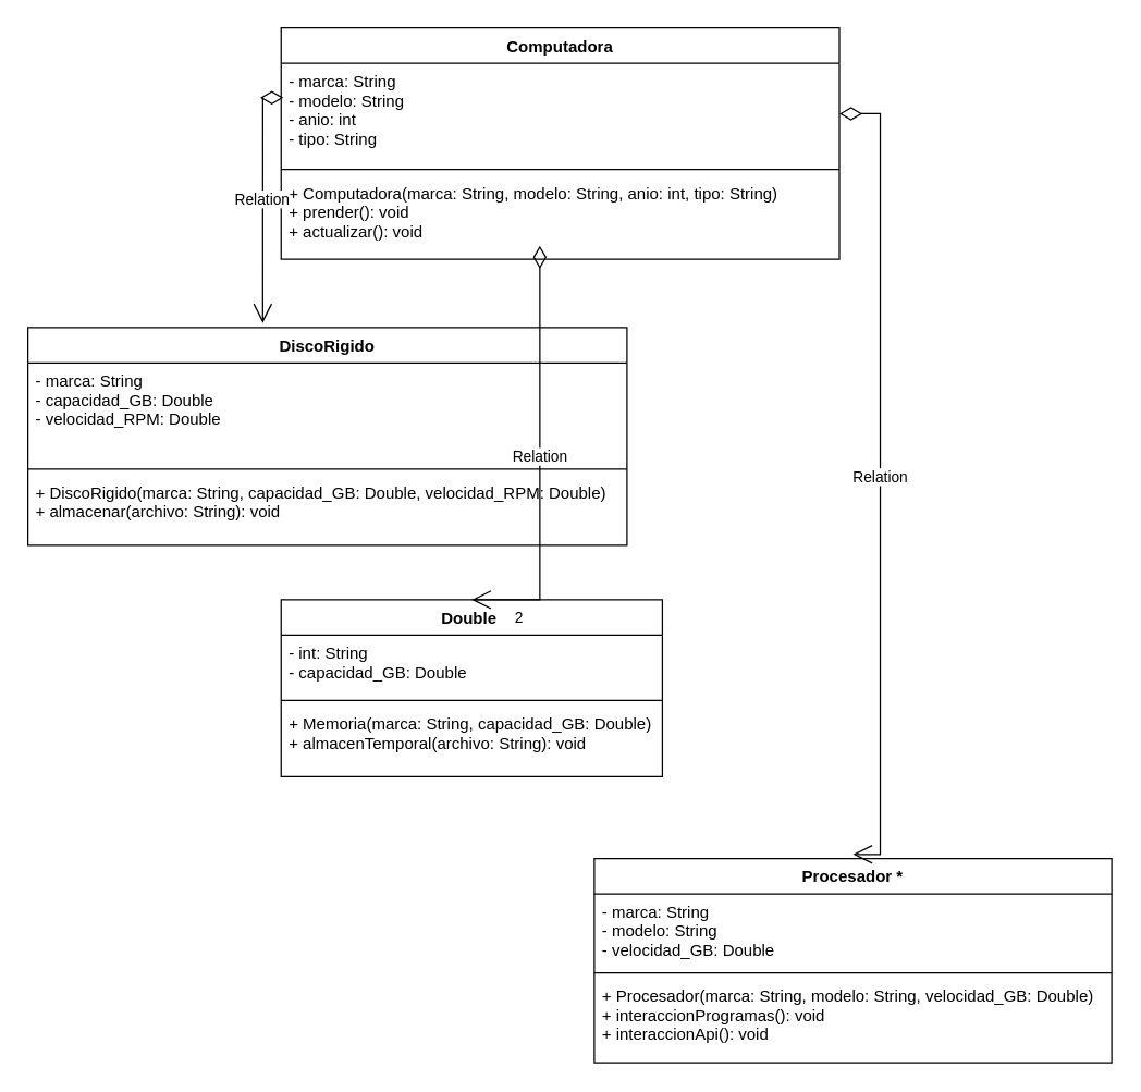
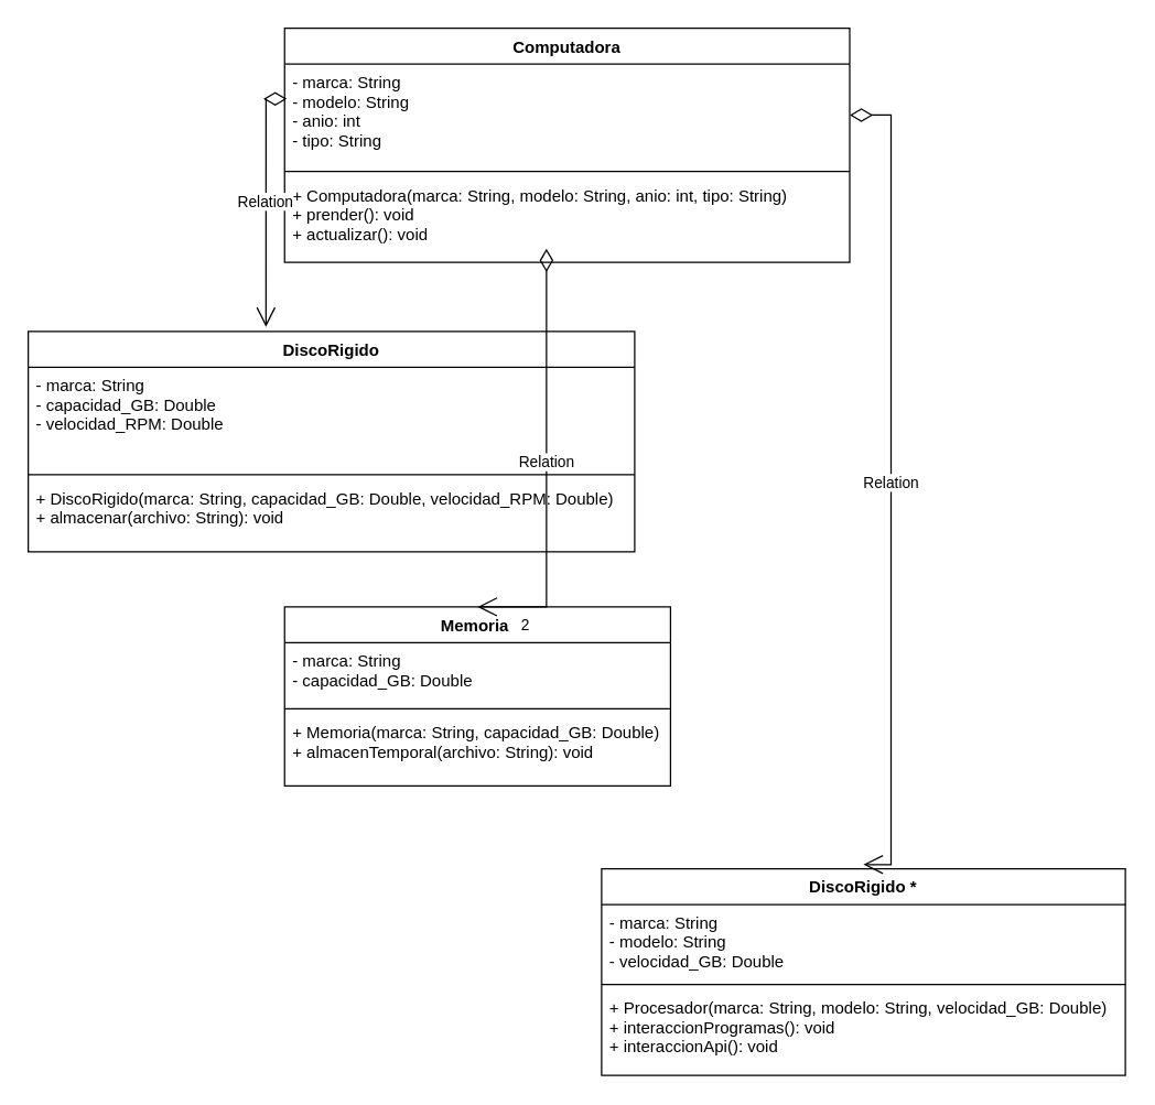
  <mxCell id="0" />
  <mxCell id="1" parent="0" />
  <mxCell id="2" value="Computadora" style="swimlane;fontStyle=1;align=center;verticalAlign=top;childLayout=stackLayout;horizontal=1;startSize=26;horizontalStack=0;resizeParent=1;resizeParentMax=0;resizeLast=0;collapsible=1;marginBottom=0;" parent="1" vertex="1"><mxGeometry x="206" y="20" width="410" height="170" as="geometry" /></mxCell>
  <mxCell id="3" value="- marca: String&#10;- modelo: String&#10;- anio: int&#10;- tipo: String" style="text;strokeColor=none;fillColor=none;align=left;verticalAlign=top;spacingLeft=4;spacingRight=4;overflow=hidden;rotatable=0;points=[[0,0.5],[1,0.5]];portConstraint=eastwest;" parent="2" vertex="1"><mxGeometry y="26" width="410" height="74" as="geometry" /></mxCell>
  <mxCell id="4" value="" style="line;strokeWidth=1;fillColor=none;align=left;verticalAlign=middle;spacingTop=-1;spacingLeft=3;spacingRight=3;rotatable=0;labelPosition=right;points=[];portConstraint=eastwest;" parent="2" vertex="1"><mxGeometry y="100" width="410" height="8" as="geometry" /></mxCell>
  <mxCell id="5" value="+ Computadora(marca: String, modelo: String, anio: int, tipo: String)&#10;+ prender(): void&#10;+ actualizar(): void" style="text;strokeColor=none;fillColor=none;align=left;verticalAlign=top;spacingLeft=4;spacingRight=4;overflow=hidden;rotatable=0;points=[[0,0.5],[1,0.5]];portConstraint=eastwest;" parent="2" vertex="1"><mxGeometry y="108" width="410" height="62" as="geometry" /></mxCell>
  <mxCell id="6" value="DiscoRigido" style="swimlane;fontStyle=1;align=center;verticalAlign=top;childLayout=stackLayout;horizontal=1;startSize=26;horizontalStack=0;resizeParent=1;resizeParentMax=0;resizeLast=0;collapsible=1;marginBottom=0;" parent="1" vertex="1"><mxGeometry x="20" y="240" width="440" height="160" as="geometry" /></mxCell>
  <mxCell id="7" value="- marca: String&#10;- capacidad_GB: Double&#10;- velocidad_RPM: Double&#10;" style="text;strokeColor=none;fillColor=none;align=left;verticalAlign=top;spacingLeft=4;spacingRight=4;overflow=hidden;rotatable=0;points=[[0,0.5],[1,0.5]];portConstraint=eastwest;" parent="6" vertex="1"><mxGeometry y="26" width="440" height="74" as="geometry" /></mxCell>
  <mxCell id="8" value="" style="line;strokeWidth=1;fillColor=none;align=left;verticalAlign=middle;spacingTop=-1;spacingLeft=3;spacingRight=3;rotatable=0;labelPosition=right;points=[];portConstraint=eastwest;" parent="6" vertex="1"><mxGeometry y="100" width="440" height="8" as="geometry" /></mxCell>
  <mxCell id="9" value="+ DiscoRigido(marca: String, capacidad_GB: Double, velocidad_RPM: Double)&#10;+ almacenar(archivo: String): void&#10;" style="text;strokeColor=none;fillColor=none;align=left;verticalAlign=top;spacingLeft=4;spacingRight=4;overflow=hidden;rotatable=0;points=[[0,0.5],[1,0.5]];portConstraint=eastwest;" parent="6" vertex="1"><mxGeometry y="108" width="440" height="52" as="geometry" /></mxCell>
- <mxCell id="10" value="Double " style="swimlane;fontStyle=1;align=center;verticalAlign=top;childLayout=stackLayout;horizontal=1;startSize=26;horizontalStack=0;resizeParent=1;resizeParentMax=0;resizeLast=0;collapsible=1;marginBottom=0;" parent="1" vertex="1"><mxGeometry x="206" y="440" width="280" height="130" as="geometry" /></mxCell>
- <mxCell id="11" value="- int: String&#10;- capacidad_GB: Double" style="text;strokeColor=none;fillColor=none;align=left;verticalAlign=top;spacingLeft=4;spacingRight=4;overflow=hidden;rotatable=0;points=[[0,0.5],[1,0.5]];portConstraint=eastwest;" parent="10" vertex="1"><mxGeometry y="26" width="280" height="44" as="geometry" /></mxCell>
+ <mxCell id="10" value="Memoria " style="swimlane;fontStyle=1;align=center;verticalAlign=top;childLayout=stackLayout;horizontal=1;startSize=26;horizontalStack=0;resizeParent=1;resizeParentMax=0;resizeLast=0;collapsible=1;marginBottom=0;" parent="1" vertex="1"><mxGeometry x="206" y="440" width="280" height="130" as="geometry" /></mxCell>
+ <mxCell id="11" value="- marca: String&#10;- capacidad_GB: Double" style="text;strokeColor=none;fillColor=none;align=left;verticalAlign=top;spacingLeft=4;spacingRight=4;overflow=hidden;rotatable=0;points=[[0,0.5],[1,0.5]];portConstraint=eastwest;" parent="10" vertex="1"><mxGeometry y="26" width="280" height="44" as="geometry" /></mxCell>
  <mxCell id="12" value="" style="line;strokeWidth=1;fillColor=none;align=left;verticalAlign=middle;spacingTop=-1;spacingLeft=3;spacingRight=3;rotatable=0;labelPosition=right;points=[];portConstraint=eastwest;" parent="10" vertex="1"><mxGeometry y="70" width="280" height="8" as="geometry" /></mxCell>
  <mxCell id="13" value="+ Memoria(marca: String, capacidad_GB: Double)&#10;+ almacenTemporal(archivo: String): void" style="text;strokeColor=none;fillColor=none;align=left;verticalAlign=top;spacingLeft=4;spacingRight=4;overflow=hidden;rotatable=0;points=[[0,0.5],[1,0.5]];portConstraint=eastwest;" parent="10" vertex="1"><mxGeometry y="78" width="280" height="52" as="geometry" /></mxCell>
- <mxCell id="14" value="Procesador *" style="swimlane;fontStyle=1;align=center;verticalAlign=top;childLayout=stackLayout;horizontal=1;startSize=26;horizontalStack=0;resizeParent=1;resizeParentMax=0;resizeLast=0;collapsible=1;marginBottom=0;" parent="1" vertex="1"><mxGeometry x="436" y="630" width="380" height="150" as="geometry" /></mxCell>
+ <mxCell id="14" value="DiscoRigido *" style="swimlane;fontStyle=1;align=center;verticalAlign=top;childLayout=stackLayout;horizontal=1;startSize=26;horizontalStack=0;resizeParent=1;resizeParentMax=0;resizeLast=0;collapsible=1;marginBottom=0;" parent="1" vertex="1"><mxGeometry x="436" y="630" width="380" height="150" as="geometry" /></mxCell>
  <mxCell id="15" value="- marca: String&#10;- modelo: String&#10;- velocidad_GB: Double" style="text;strokeColor=none;fillColor=none;align=left;verticalAlign=top;spacingLeft=4;spacingRight=4;overflow=hidden;rotatable=0;points=[[0,0.5],[1,0.5]];portConstraint=eastwest;" parent="14" vertex="1"><mxGeometry y="26" width="380" height="54" as="geometry" /></mxCell>
  <mxCell id="16" value="" style="line;strokeWidth=1;fillColor=none;align=left;verticalAlign=middle;spacingTop=-1;spacingLeft=3;spacingRight=3;rotatable=0;labelPosition=right;points=[];portConstraint=eastwest;" parent="14" vertex="1"><mxGeometry y="80" width="380" height="8" as="geometry" /></mxCell>
  <mxCell id="17" value="+ Procesador(marca: String, modelo: String, velocidad_GB: Double)&#10;+ interaccionProgramas(): void&#10;+ interaccionApi(): void" style="text;strokeColor=none;fillColor=none;align=left;verticalAlign=top;spacingLeft=4;spacingRight=4;overflow=hidden;rotatable=0;points=[[0,0.5],[1,0.5]];portConstraint=eastwest;" parent="14" vertex="1"><mxGeometry y="88" width="380" height="62" as="geometry" /></mxCell>
  <mxCell id="18" value="Relation" style="endArrow=open;html=1;endSize=12;startArrow=diamondThin;startSize=14;startFill=0;edgeStyle=orthogonalEdgeStyle;rounded=0;exitX=0.004;exitY=0.342;exitDx=0;exitDy=0;exitPerimeter=0;entryX=0.392;entryY=-0.02;entryDx=0;entryDy=0;entryPerimeter=0;" parent="1" source="3" target="6" edge="1"><mxGeometry relative="1" as="geometry"><mxPoint x="226" y="210" as="sourcePoint" /><mxPoint x="386" y="210" as="targetPoint" /></mxGeometry></mxCell>
  <mxCell id="19" value="Relation" style="endArrow=open;html=1;endSize=12;startArrow=diamondThin;startSize=14;startFill=0;edgeStyle=orthogonalEdgeStyle;rounded=0;entryX=0.5;entryY=0;entryDx=0;entryDy=0;" parent="1" target="10" edge="1"><mxGeometry relative="1" as="geometry"><mxPoint x="396" y="180" as="sourcePoint" /><mxPoint x="386" y="210" as="targetPoint" /><Array as="points"><mxPoint x="396" y="390" /><mxPoint x="396" y="390" /></Array></mxGeometry></mxCell>
  <mxCell id="20" value="Relation" style="endArrow=open;html=1;endSize=12;startArrow=diamondThin;startSize=14;startFill=0;edgeStyle=orthogonalEdgeStyle;rounded=0;entryX=0.5;entryY=0;entryDx=0;entryDy=0;exitX=1;exitY=0.5;exitDx=0;exitDy=0;" parent="1" source="3" edge="1"><mxGeometry relative="1" as="geometry"><mxPoint x="696" y="100" as="sourcePoint" /><mxPoint x="626" y="627" as="targetPoint" /><Array as="points"><mxPoint x="646" y="83" /><mxPoint x="646" y="627" /></Array></mxGeometry></mxCell>
  <mxCell id="21" value="2" style="edgeLabel;resizable=0;html=1;align=left;verticalAlign=top;" parent="20" connectable="0" vertex="1"><mxGeometry x="-1" relative="1" as="geometry"><mxPoint x="-240" y="357" as="offset" /></mxGeometry></mxCell>
